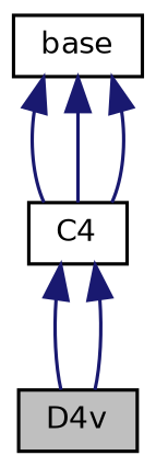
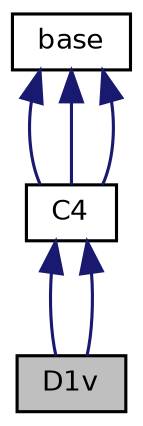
  digraph {
    fontname="DejaVu Sans"
    node [color=black fillcolor=white fontname="DejaVu Sans" fontsize=9 shape=record style=filled]
    edge [color=midnightblue dir=back fontname="DejaVu Sans" fontsize=9 labelfontname=FreeSans labelfontsize=9 style=solid]
-   n1 [fillcolor=grey75 fontcolor=black height=0.2 label=D4v width=0.4]
+   n1 [fillcolor=grey75 fontcolor=black height=0.2 label=D1v width=0.4]
    n2 [height=0.2 label=C4 width=0.4]
    n3 [height=0.2 label=base width=0.4]
    n2 -> n1
    n2 -> n1
    n3 -> n2
    n3 -> n2
    n3 -> n2
  }
